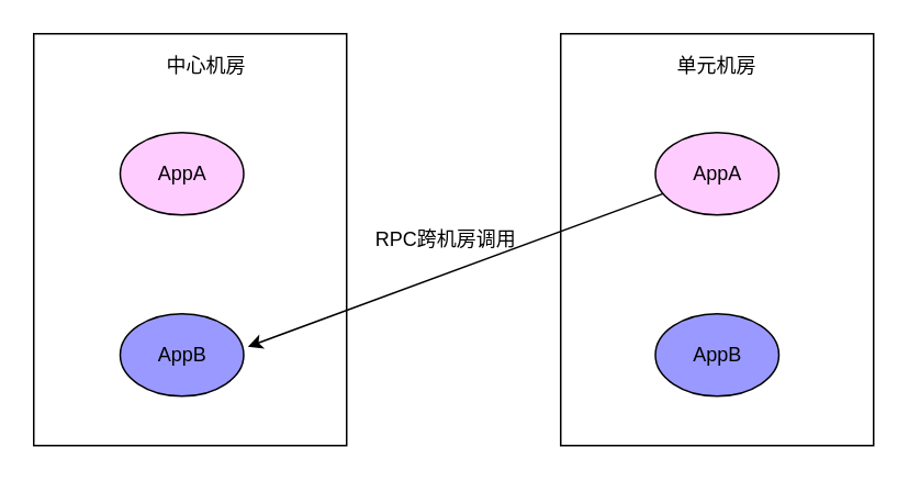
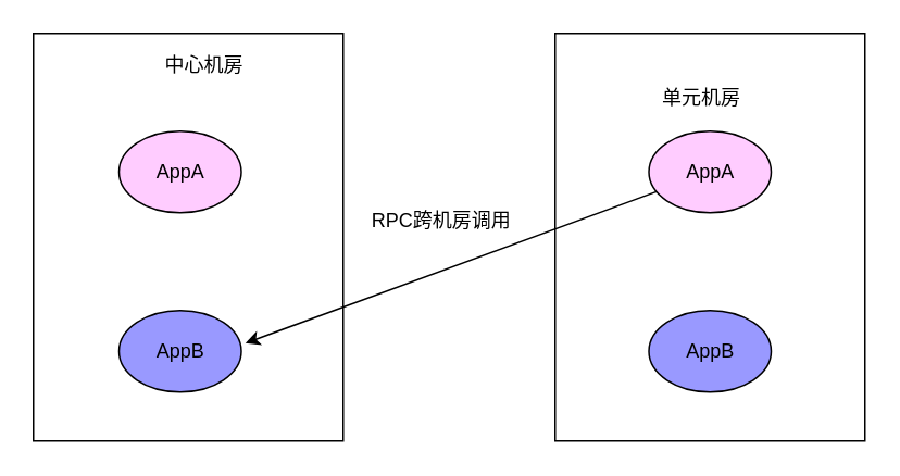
  <mxCell id="0" />
  <mxCell id="1" parent="0" />
  <mxCell id="2" value="" style="rounded=0;whiteSpace=wrap;html=1;" vertex="1" parent="1"><mxGeometry x="20" y="20" width="190" height="250" as="geometry" /></mxCell>
  <mxCell id="3" value="" style="rounded=0;whiteSpace=wrap;html=1;" vertex="1" parent="1"><mxGeometry x="340" y="20" width="190" height="250" as="geometry" /></mxCell>
  <mxCell id="4" value="中心机房" style="text;html=1;strokeColor=none;fillColor=none;align=center;verticalAlign=middle;whiteSpace=wrap;rounded=0;" vertex="1" parent="1"><mxGeometry x="95" y="30" width="60" height="20" as="geometry" /></mxCell>
- <mxCell id="5" value="单元机房" style="text;html=1;strokeColor=none;fillColor=none;align=center;verticalAlign=middle;whiteSpace=wrap;rounded=0;" vertex="1" parent="1"><mxGeometry x="405" y="30" width="60" height="20" as="geometry" /></mxCell>
+ <mxCell id="5" value="单元机房" style="text;html=1;strokeColor=none;fillColor=none;align=center;verticalAlign=middle;whiteSpace=wrap;rounded=0;" vertex="1" parent="1"><mxGeometry x="400" y="50" width="60" height="20" as="geometry" /></mxCell>
  <mxCell id="6" value="AppA" style="ellipse;whiteSpace=wrap;html=1;fillColor=#FFCCFF;" vertex="1" parent="1"><mxGeometry x="72.5" y="80" width="75" height="50" as="geometry" /></mxCell>
  <mxCell id="7" value="AppB" style="ellipse;whiteSpace=wrap;html=1;fillColor=#9999FF;" vertex="1" parent="1"><mxGeometry x="72.5" y="190" width="75" height="50" as="geometry" /></mxCell>
  <mxCell id="8" value="AppA" style="ellipse;whiteSpace=wrap;html=1;fillColor=#FFCCFF;" vertex="1" parent="1"><mxGeometry x="397.5" y="80" width="75" height="50" as="geometry" /></mxCell>
  <mxCell id="9" value="" style="endArrow=classic;html=1;" edge="1" parent="1" source="8"><mxGeometry width="50" height="50" relative="1" as="geometry"><mxPoint x="230" y="110" as="sourcePoint" /><mxPoint x="150" y="210" as="targetPoint" /></mxGeometry></mxCell>
- <mxCell id="10" value="RPC跨机房调用" style="text;html=1;align=center;verticalAlign=middle;resizable=0;points=[];autosize=1;" vertex="1" parent="1"><mxGeometry x="220" y="135" width="100" height="20" as="geometry" /></mxCell>
+ <mxCell id="10" value="RPC跨机房调用" style="text;html=1;align=center;verticalAlign=middle;resizable=0;points=[];autosize=1;" vertex="1" parent="1"><mxGeometry x="220" y="125" width="100" height="20" as="geometry" /></mxCell>
  <mxCell id="11" value="AppB" style="ellipse;whiteSpace=wrap;html=1;fillColor=#9999FF;" vertex="1" parent="1"><mxGeometry x="397.5" y="190" width="75" height="50" as="geometry" /></mxCell>
